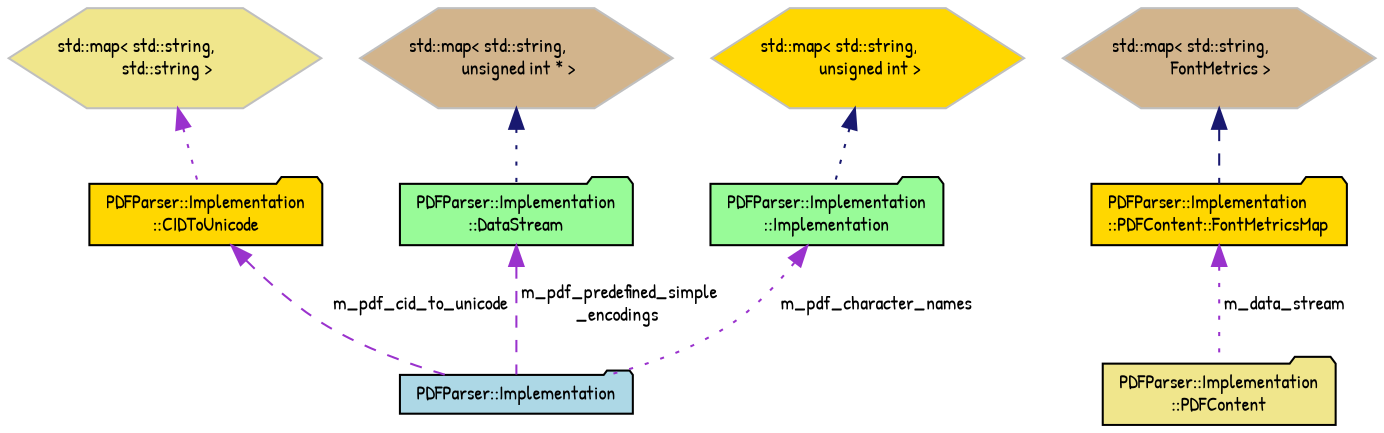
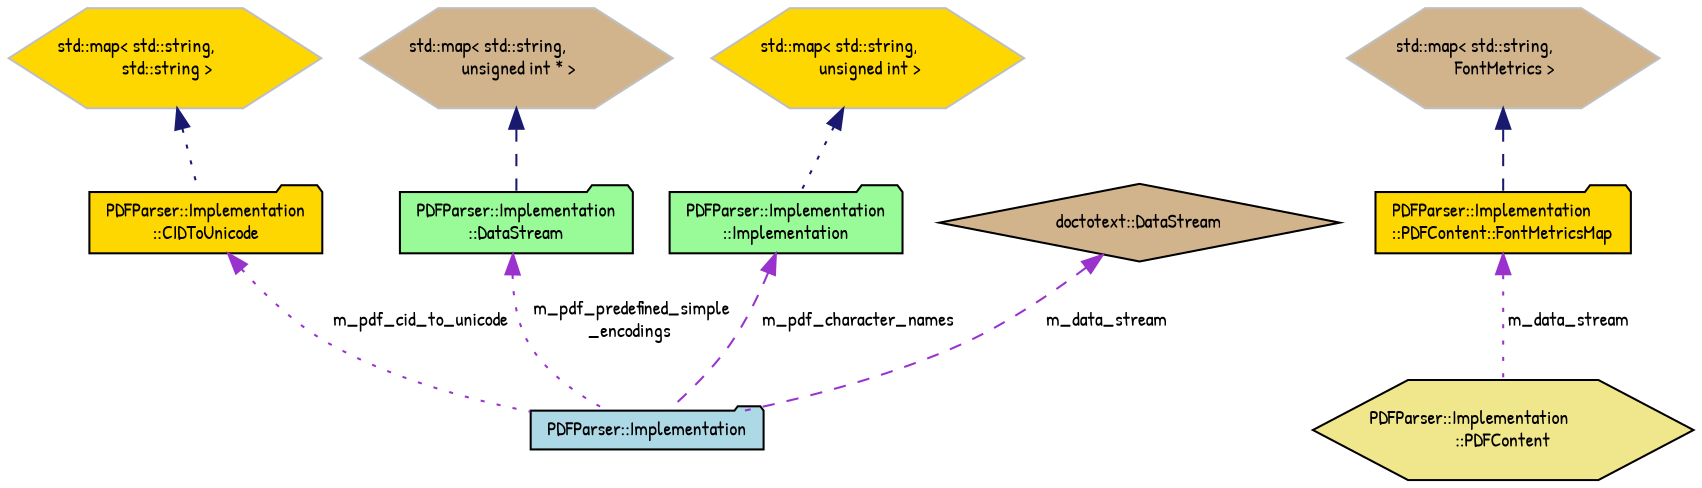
  digraph {
    fontname="Patrick Hand"
    rankdir=TB
    node [color=black fillcolor=gold fontname="Patrick Hand" fontsize=10 shape=folder style=filled]
    edge [color=darkorchid3 dir=back fontname="Patrick Hand" fontsize=10 labelfontname=Helvetica labelfontsize=10 style=dotted]
    n1 [fillcolor=lightblue fontcolor=black height=0.2 label="PDFParser::Implementation" width=0.4]
-   n2 [fillcolor=khaki height=0.2 label="PDFParser::Implementation\l::PDFContent" width=0.4]
+   n2 [fillcolor=khaki height=0.2 label="PDFParser::Implementation\l::PDFContent" shape=hexagon width=0.4]
    n3 [height=0.2 label="PDFParser::Implementation\l::PDFContent::FontMetricsMap" width=0.4]
    n4 [color=grey75 fillcolor=tan height=0.2 label="std::map\< std::string,\l FontMetrics \>" shape=hexagon width=0.4]
    n5 [height=0.2 label="PDFParser::Implementation\l::CIDToUnicode" width=0.4]
-   n6 [color=grey75 fillcolor=khaki height=0.2 label="std::map\< std::string,\l std::string \>" shape=hexagon width=0.4]
+   n6 [color=grey75 height=0.2 label="std::map\< std::string,\l std::string \>" shape=hexagon width=0.4]
    n7 [fillcolor=palegreen height=0.2 label="PDFParser::Implementation\l::DataStream" width=0.4]
    n8 [color=grey75 fillcolor=tan height=0.2 label="std::map\< std::string,\l unsigned int * \>" shape=hexagon width=0.4]
    n9 [fillcolor=palegreen height=0.2 label="PDFParser::Implementation\l::Implementation" width=0.4]
    n10 [color=grey75 height=0.2 label="std::map\< std::string,\l unsigned int \>" shape=hexagon width=0.4]
+   n11 [fillcolor=tan height=0.2 label="doctotext::DataStream" shape=diamond width=0.4]
    n3 -> n2 [label=" m_data_stream"]
    n4 -> n3 [color=midnightblue style=dashed]
-   n5 -> n1 [label=" m_pdf_cid_to_unicode" style=dashed]
-   n6 -> n5
-   n7 -> n1 [label=" m_pdf_predefined_simple\l_encodings" style=dashed]
-   n8 -> n7 [color=midnightblue]
-   n9 -> n1 [label=" m_pdf_character_names"]
+   n5 -> n1 [label=" m_pdf_cid_to_unicode"]
+   n6 -> n5 [color=midnightblue]
+   n7 -> n1 [label=" m_pdf_predefined_simple\l_encodings"]
+   n8 -> n7 [color=midnightblue style=dashed]
+   n9 -> n1 [label=" m_pdf_character_names" style=dashed]
    n10 -> n9 [color=midnightblue]
+   n11 -> n1 [label=" m_data_stream" style=dashed]
  }
